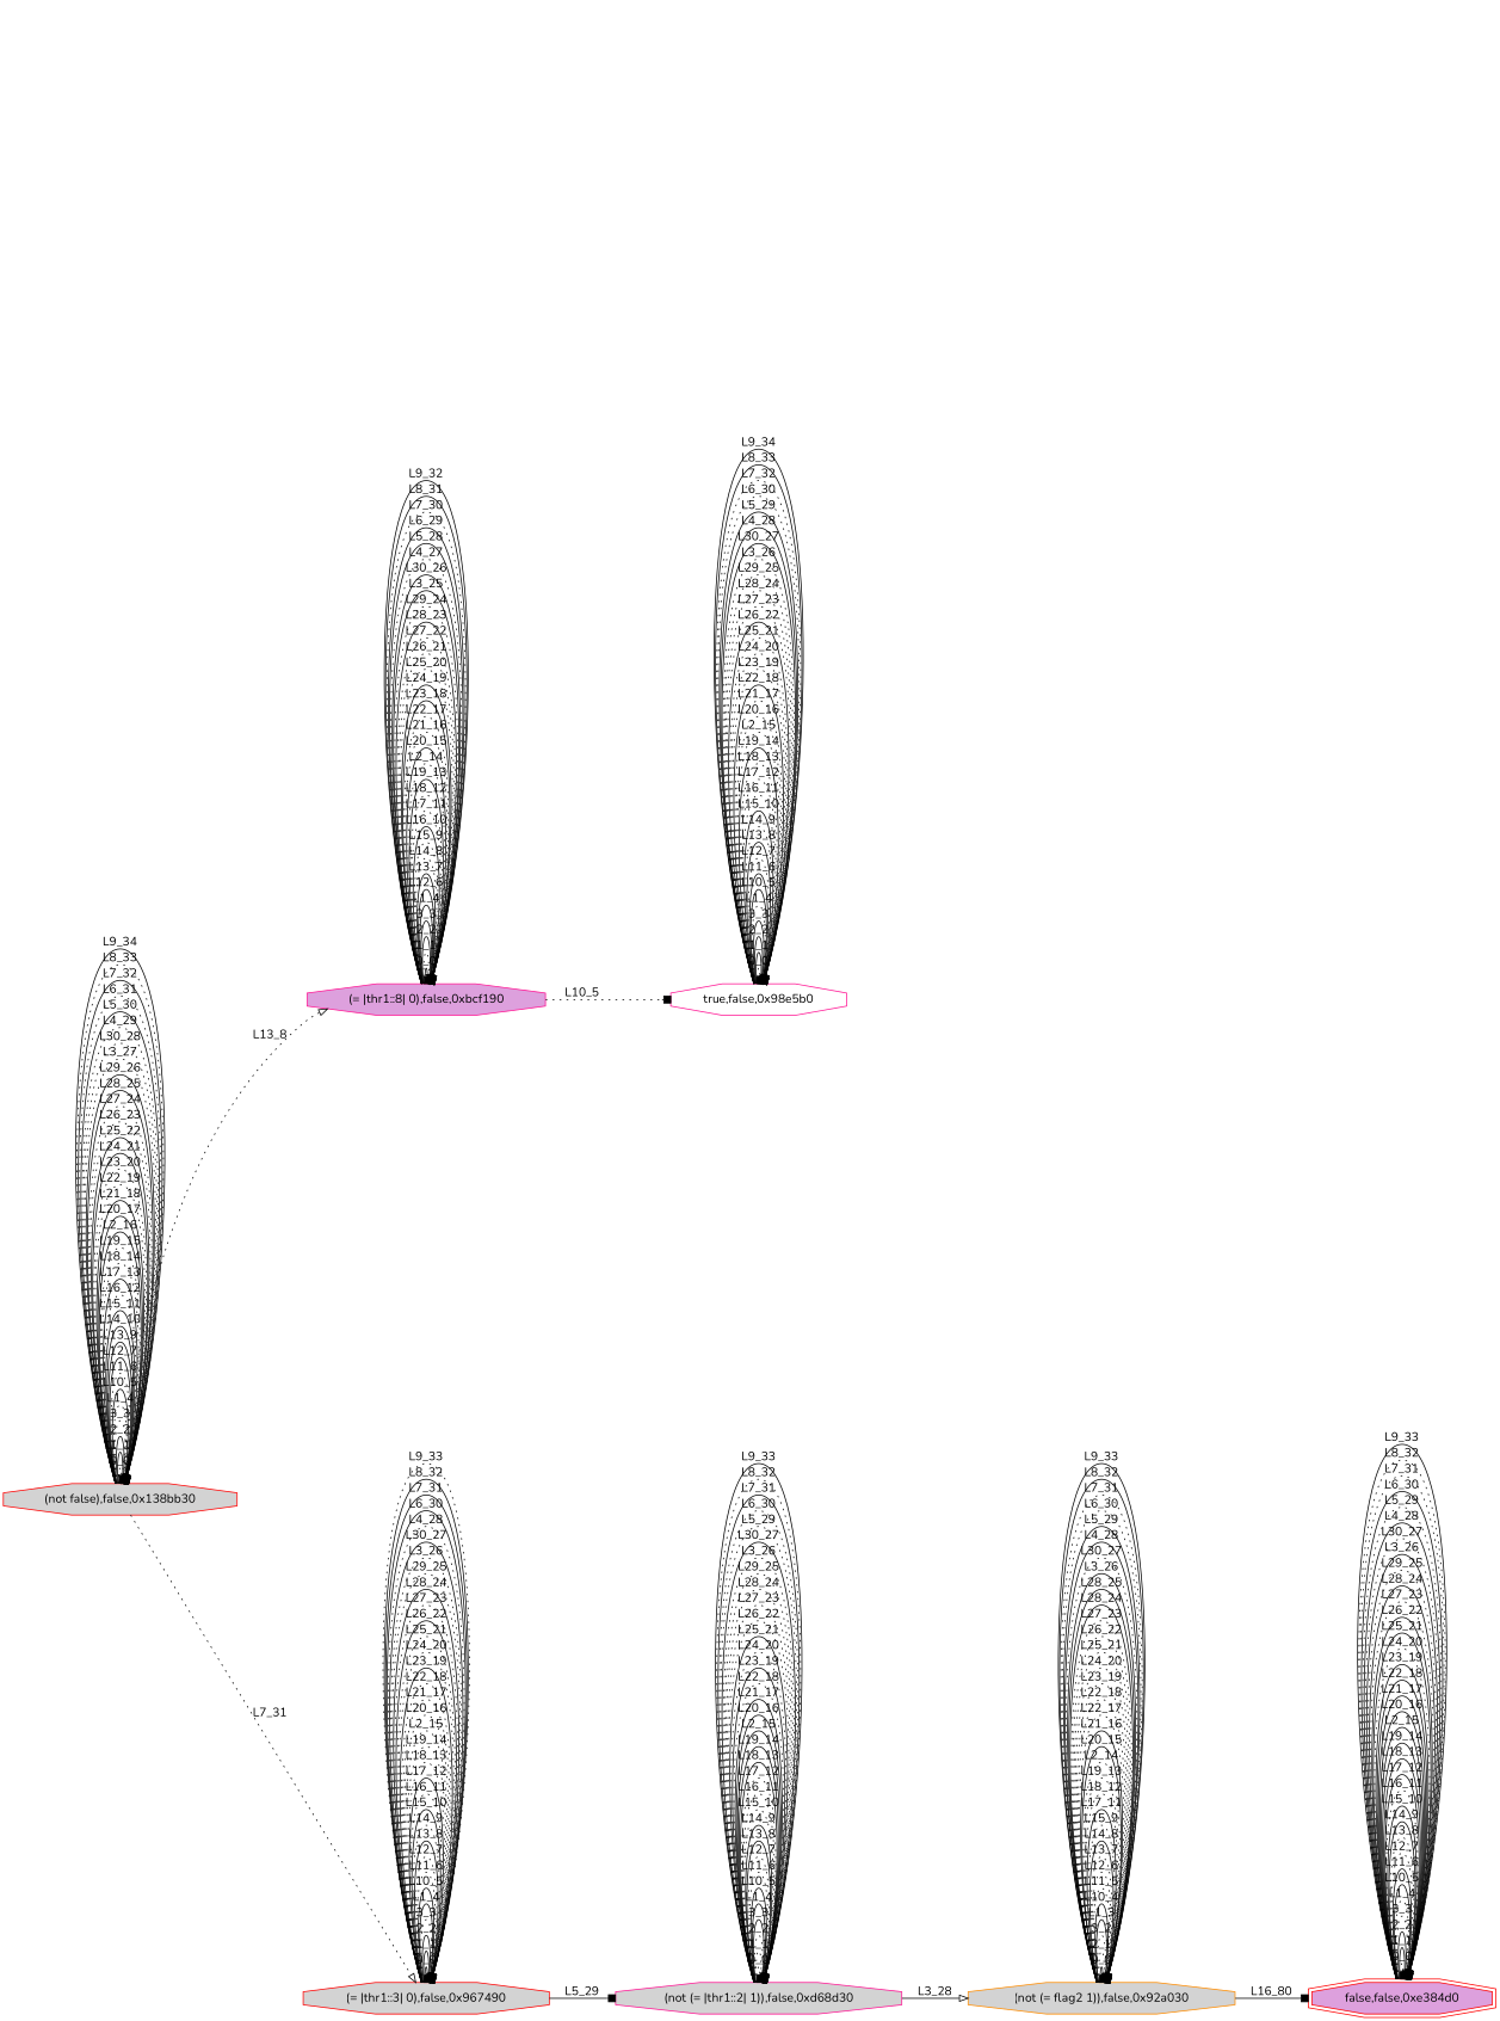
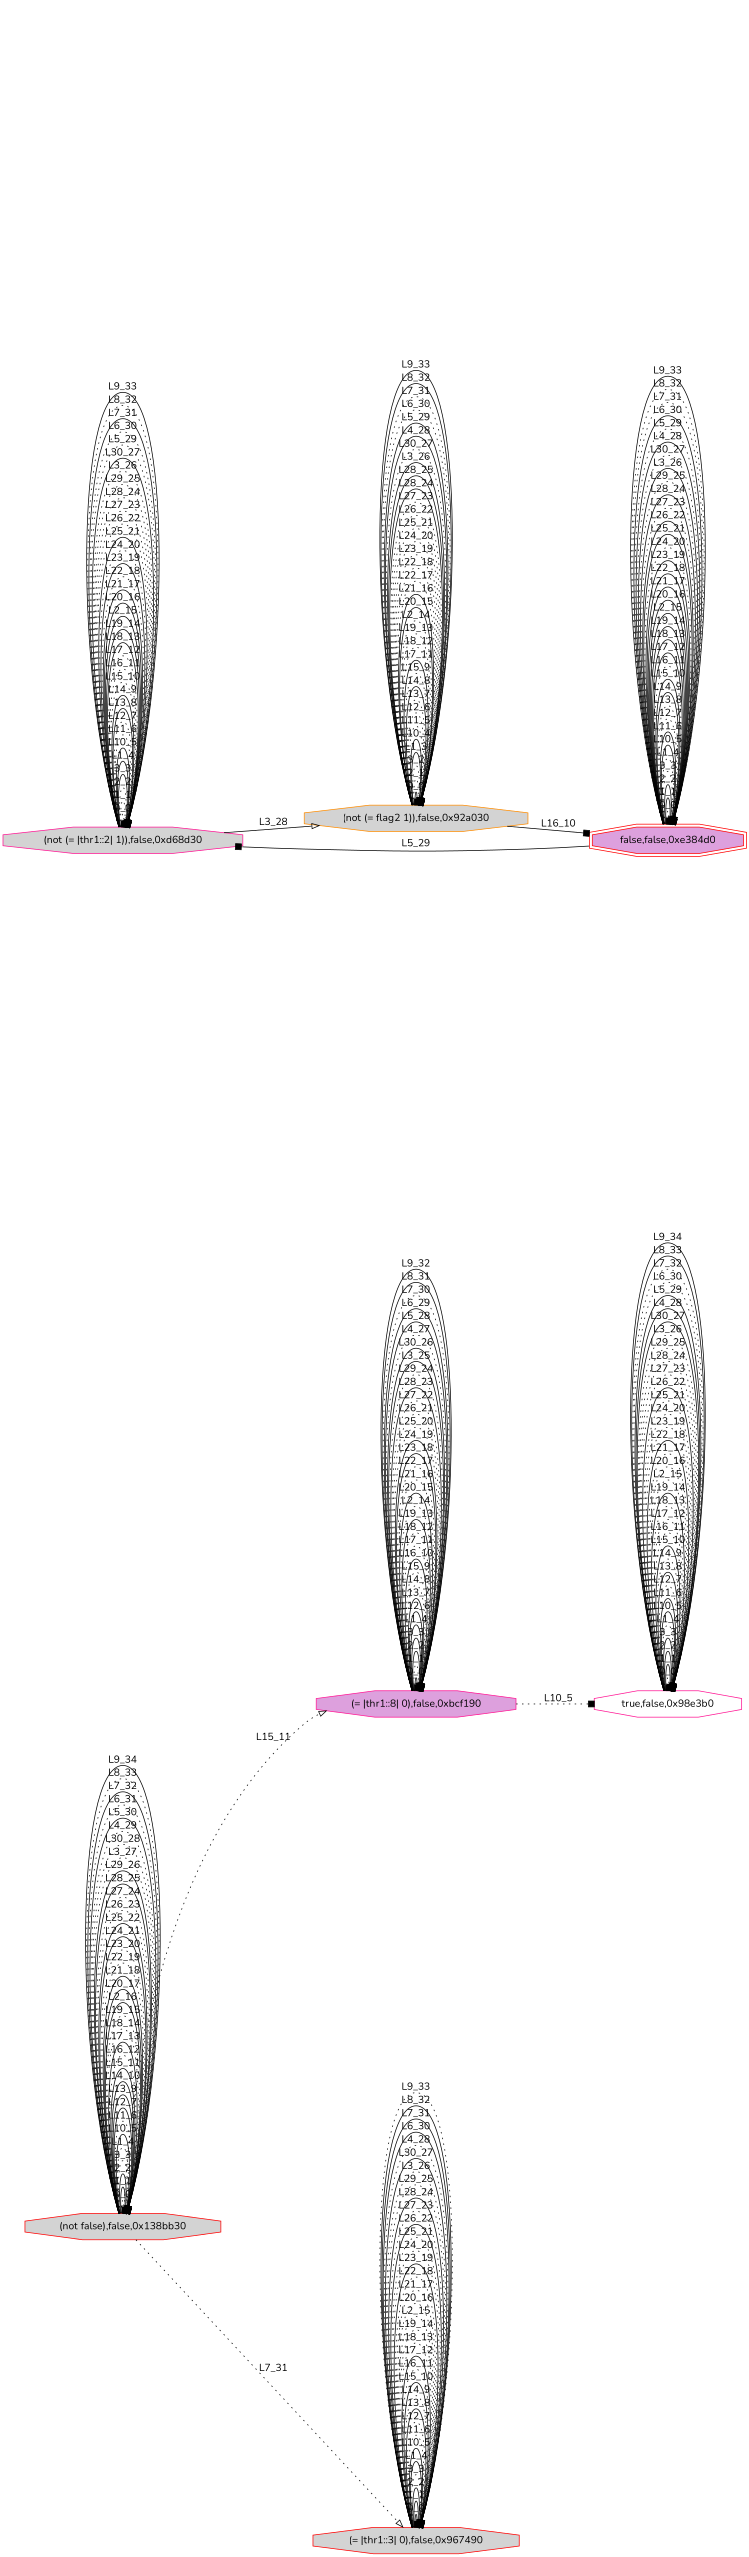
  digraph {
    fontname=Nunito
    rankdir=LR
    node [color=red fillcolor=lightgrey fontname=Nunito shape=octagon style=filled]
    edge [arrowhead=box fontname=Nunito style=dotted]
    n1 [label="(not false),false,0x138bb30"]
    n2 [color=deeppink fillcolor=plum label="(= |thr1::8| 0),false,0xbcf190"]
    n3 [label="(= |thr1::3| 0),false,0x967490"]
-   n4 [color=deeppink fillcolor=white label="true,false,0x98e5b0"]
+   n4 [color=deeppink fillcolor=white label="true,false,0x98e3b0"]
    n5 [color=deeppink label="(not (= |thr1::2| 1)),false,0xd68d30"]
    n6 [color=darkorange label="(not (= flag2 1)),false,0x92a030"]
    n7 [fillcolor=plum label="false,false,0xe384d0" shape=doubleoctagon]
    n1 -> n1 [arrowhead=onormal label="0_0"]
    n1 -> n1 [label="1_1" style=solid]
    n1 -> n1 [label="2_2" style=solid]
    n1 -> n1 [label="3_3"]
    n1 -> n1 [label=L1_4]
    n1 -> n1 [arrowhead=onormal label=L10_5 style=solid]
    n1 -> n1 [label=L11_6]
    n1 -> n1 [arrowhead=onormal label=L12_7 style=solid]
    n1 -> n1 [label=L13_9 style=solid]
    n1 -> n1 [arrowhead=onormal label=L14_10 style=solid]
    n1 -> n1 [arrowhead=onormal label=L15_11 style=solid]
    n1 -> n1 [arrowhead=onormal label=L16_12]
    n1 -> n1 [arrowhead=onormal label=L17_13 style=solid]
    n1 -> n1 [label=L18_14]
    n1 -> n1 [arrowhead=onormal label=L19_15]
    n1 -> n1 [arrowhead=onormal label=L2_16 style=solid]
    n1 -> n1 [arrowhead=onormal label=L20_17 style=solid]
    n1 -> n1 [arrowhead=onormal label=L21_18 style=solid]
    n1 -> n1 [arrowhead=onormal label=L22_19]
    n1 -> n1 [label=L23_20]
    n1 -> n1 [label=L24_21 style=solid]
    n1 -> n1 [label=L25_22 style=solid]
    n1 -> n1 [label=L26_23]
    n1 -> n1 [label=L27_24]
    n1 -> n1 [arrowhead=onormal label=L28_25 style=solid]
    n1 -> n1 [label=L29_26 style=solid]
    n1 -> n1 [arrowhead=onormal label=L3_27]
    n1 -> n1 [arrowhead=onormal label=L30_28]
    n1 -> n1 [label=L4_29]
    n1 -> n1 [arrowhead=onormal label=L5_30 style=solid]
    n1 -> n1 [arrowhead=onormal label=L6_31]
    n1 -> n1 [arrowhead=onormal label=L7_32 style=solid]
    n1 -> n1 [label=L8_33]
    n1 -> n1 [label=L9_34 style=solid]
-   n1 -> n2 [arrowhead=onormal label=L13_8]
+   n1 -> n2 [arrowhead=onormal label=L15_11]
    n1 -> n3 [arrowhead=onormal label=L7_31]
    n2 -> n2 [label="0_0" style=solid]
    n2 -> n2 [arrowhead=onormal label="1_1"]
    n2 -> n2 [arrowhead=onormal label="2_2" style=solid]
    n2 -> n2 [arrowhead=onormal label="3_3" style=solid]
    n2 -> n2 [label=L1_4 style=solid]
    n2 -> n2 [arrowhead=onormal label=L12_6 style=solid]
    n2 -> n2 [label=L13_7 style=solid]
    n2 -> n2 [label=L14_8]
    n2 -> n2 [label=L15_9]
    n2 -> n2 [arrowhead=onormal label=L16_10 style=solid]
    n2 -> n2 [label=L17_11]
    n2 -> n2 [arrowhead=onormal label=L18_12]
    n2 -> n2 [arrowhead=onormal label=L19_13 style=solid]
    n2 -> n2 [label=L2_14]
    n2 -> n2 [label=L20_15 style=solid]
    n2 -> n2 [arrowhead=onormal label=L21_16]
    n2 -> n2 [label=L22_17]
    n2 -> n2 [label=L23_18 style=solid]
    n2 -> n2 [label=L24_19 style=solid]
    n2 -> n2 [label=L25_20]
    n2 -> n2 [label=L26_21]
    n2 -> n2 [label=L27_22]
    n2 -> n2 [arrowhead=onormal label=L28_23 style=solid]
    n2 -> n2 [arrowhead=onormal label=L29_24]
    n2 -> n2 [arrowhead=onormal label=L3_25 style=solid]
    n2 -> n2 [arrowhead=onormal label=L30_26 style=solid]
    n2 -> n2 [label=L4_27]
    n2 -> n2 [arrowhead=onormal label=L5_28 style=solid]
    n2 -> n2 [label=L6_29 style=solid]
    n2 -> n2 [arrowhead=onormal label=L7_30]
    n2 -> n2 [arrowhead=onormal label=L8_31 style=solid]
    n2 -> n2 [arrowhead=onormal label=L9_32 style=solid]
    n2 -> n4 [label=L10_5]
    n3 -> n3 [label="0_0" style=solid]
    n3 -> n3 [label="1_1" style=solid]
    n3 -> n3 [arrowhead=onormal label="2_2" style=solid]
    n3 -> n3 [arrowhead=onormal label="3_3"]
    n3 -> n3 [arrowhead=onormal label=L1_4 style=solid]
    n3 -> n3 [label=L10_5 style=solid]
    n3 -> n3 [arrowhead=onormal label=L11_6]
    n3 -> n3 [arrowhead=onormal label=L12_7]
    n3 -> n3 [arrowhead=onormal label=L13_8 style=solid]
    n3 -> n3 [label=L14_9]
    n3 -> n3 [label=L15_10 style=solid]
    n3 -> n3 [arrowhead=onormal label=L16_11]
    n3 -> n3 [arrowhead=onormal label=L17_12 style=solid]
    n3 -> n3 [arrowhead=onormal label=L18_13]
    n3 -> n3 [arrowhead=onormal label=L19_14]
    n3 -> n3 [arrowhead=onormal label=L2_15]
    n3 -> n3 [arrowhead=onormal label=L20_16]
    n3 -> n3 [label=L21_17]
    n3 -> n3 [arrowhead=onormal label=L22_18]
    n3 -> n3 [label=L23_19 style=solid]
    n3 -> n3 [arrowhead=onormal label=L24_20]
    n3 -> n3 [arrowhead=onormal label=L25_21]
    n3 -> n3 [arrowhead=onormal label=L26_22 style=solid]
    n3 -> n3 [label=L27_23]
    n3 -> n3 [arrowhead=onormal label=L28_24 style=solid]
    n3 -> n3 [arrowhead=onormal label=L29_25]
    n3 -> n3 [label=L3_26]
    n3 -> n3 [arrowhead=onormal label=L30_27 style=solid]
    n3 -> n3 [arrowhead=onormal label=L4_28]
    n3 -> n3 [arrowhead=onormal label=L6_30 style=solid]
    n3 -> n3 [label=L7_31 style=solid]
    n3 -> n3 [arrowhead=onormal label=L8_32 style=solid]
    n3 -> n3 [arrowhead=onormal label=L9_33]
-   n3 -> n5 [label=L5_29 style=solid]
+   n7 -> n5 [label=L5_29 style=solid]
    n4 -> n4 [label="0_0"]
    n4 -> n4 [label="1_1" style=solid]
    n4 -> n4 [label="2_2" style=solid]
    n4 -> n4 [label="3_3" style=solid]
    n4 -> n4 [label=L1_4]
    n4 -> n4 [arrowhead=onormal label=L10_5 style=solid]
    n4 -> n4 [label=L11_6 style=solid]
    n4 -> n4 [arrowhead=onormal label=L12_7]
    n4 -> n4 [label=L13_8 style=solid]
    n4 -> n4 [arrowhead=onormal label=L14_9]
    n4 -> n4 [arrowhead=onormal label=L15_10 style=solid]
    n4 -> n4 [label=L16_11]
    n4 -> n4 [arrowhead=onormal label=L17_12]
    n4 -> n4 [label=L18_13]
    n4 -> n4 [label=L19_14 style=solid]
    n4 -> n4 [label=L2_15]
    n4 -> n4 [arrowhead=onormal label=L20_16]
    n4 -> n4 [arrowhead=onormal label=L21_17]
    n4 -> n4 [arrowhead=onormal label=L22_18 style=solid]
    n4 -> n4 [arrowhead=onormal label=L23_19]
    n4 -> n4 [arrowhead=onormal label=L24_20]
    n4 -> n4 [arrowhead=onormal label=L25_21]
    n4 -> n4 [label=L26_22 style=solid]
    n4 -> n4 [label=L27_23]
    n4 -> n4 [arrowhead=onormal label=L28_24]
    n4 -> n4 [label=L29_25]
    n4 -> n4 [label=L3_26]
    n4 -> n4 [arrowhead=onormal label=L30_27 style=solid]
    n4 -> n4 [label=L4_28 style=solid]
    n4 -> n4 [arrowhead=onormal label=L5_29 style=solid]
    n4 -> n4 [label=L6_30]
    n4 -> n4 [label=L7_32]
    n4 -> n4 [arrowhead=onormal label=L8_33 style=solid]
    n4 -> n4 [label=L9_34 style=solid]
    n5 -> n5 [label="0_0"]
    n5 -> n5 [label="1_1"]
    n5 -> n5 [label="2_2"]
    n5 -> n5 [label="3_3" style=solid]
    n5 -> n5 [label=L1_4 style=solid]
    n5 -> n5 [arrowhead=onormal label=L10_5 style=solid]
    n5 -> n5 [arrowhead=onormal label=L11_6]
    n5 -> n5 [label=L12_7]
    n5 -> n5 [arrowhead=onormal label=L13_8 style=solid]
    n5 -> n5 [label=L14_9 style=solid]
    n5 -> n5 [label=L15_10]
    n5 -> n5 [label=L16_11]
    n5 -> n5 [label=L17_12]
    n5 -> n5 [label=L18_13 style=solid]
    n5 -> n5 [label=L19_14 style=solid]
    n5 -> n5 [label=L2_15 style=solid]
    n5 -> n5 [arrowhead=onormal label=L20_16 style=solid]
    n5 -> n5 [label=L21_17 style=solid]
    n5 -> n5 [arrowhead=onormal label=L22_18]
    n5 -> n5 [arrowhead=onormal label=L23_19 style=solid]
    n5 -> n5 [label=L24_20]
    n5 -> n5 [label=L25_21 style=solid]
    n5 -> n5 [label=L26_22]
    n5 -> n5 [arrowhead=onormal label=L27_23]
    n5 -> n5 [arrowhead=onormal label=L28_24]
    n5 -> n5 [arrowhead=onormal label=L29_25]
    n5 -> n5 [label=L3_26]
    n5 -> n5 [label=L30_27 style=solid]
    n5 -> n5 [arrowhead=onormal label=L5_29]
    n5 -> n5 [label=L6_30]
    n5 -> n5 [arrowhead=onormal label=L7_31 style=solid]
    n5 -> n5 [arrowhead=onormal label=L8_32]
    n5 -> n5 [arrowhead=onormal label=L9_33 style=solid]
    n5 -> n6 [arrowhead=onormal label=L3_28 style=solid]
    n6 -> n6 [label="0_0" style=solid]
    n6 -> n6 [label="2_1"]
    n6 -> n6 [arrowhead=onormal label="3_2"]
    n6 -> n6 [arrowhead=onormal label=L1_3 style=solid]
    n6 -> n6 [arrowhead=onormal label=L10_4 style=solid]
    n6 -> n6 [arrowhead=onormal label=L11_5]
    n6 -> n6 [label=L12_6]
    n6 -> n6 [label=L13_7]
    n6 -> n6 [label=L14_8 style=solid]
    n6 -> n6 [label=L15_9]
    n6 -> n6 [arrowhead=onormal label=L17_11 style=solid]
    n6 -> n6 [label=L18_12]
    n6 -> n6 [label=L19_13]
    n6 -> n6 [arrowhead=onormal label=L2_14]
    n6 -> n6 [label=L20_15 style=solid]
    n6 -> n6 [label=L21_16 style=solid]
    n6 -> n6 [arrowhead=onormal label=L22_17]
    n6 -> n6 [label=L22_18]
    n6 -> n6 [label=L23_19]
    n6 -> n6 [label=L24_20]
    n6 -> n6 [arrowhead=onormal label=L25_21]
    n6 -> n6 [arrowhead=onormal label=L26_22]
    n6 -> n6 [arrowhead=onormal label=L27_23]
    n6 -> n6 [label=L28_24 style=solid]
    n6 -> n6 [arrowhead=onormal label=L28_25 style=solid]
    n6 -> n6 [label=L3_26 style=solid]
    n6 -> n6 [arrowhead=onormal label=L30_27]
    n6 -> n6 [arrowhead=onormal label=L4_28 style=solid]
    n6 -> n6 [arrowhead=onormal label=L5_29 style=solid]
    n6 -> n6 [label=L6_30]
    n6 -> n6 [arrowhead=onormal label=L7_31]
    n6 -> n6 [label=L8_32 style=solid]
    n6 -> n6 [label=L9_33 style=solid]
-   n6 -> n7 [label=L16_80 style=solid]
+   n6 -> n7 [label=L16_10 style=solid]
    n7 -> n7 [label="0_0"]
    n7 -> n7 [label="1_1" style=solid]
    n7 -> n7 [arrowhead=onormal label="2_2" style=solid]
    n7 -> n7 [label="3_3"]
    n7 -> n7 [label=L1_4]
    n7 -> n7 [label=L10_5 style=solid]
    n7 -> n7 [arrowhead=onormal label=L11_6 style=solid]
    n7 -> n7 [arrowhead=onormal label=L12_7]
    n7 -> n7 [label=L13_8]
    n7 -> n7 [arrowhead=onormal label=L14_9 style=solid]
    n7 -> n7 [label=L15_10 style=solid]
    n7 -> n7 [label=L16_11]
    n7 -> n7 [label=L17_12 style=solid]
    n7 -> n7 [label=L18_13 style=solid]
    n7 -> n7 [label=L19_14 style=solid]
    n7 -> n7 [label=L2_15 style=solid]
    n7 -> n7 [label=L20_16 style=solid]
    n7 -> n7 [arrowhead=onormal label=L21_17 style=solid]
    n7 -> n7 [label=L22_18 style=solid]
    n7 -> n7 [arrowhead=onormal label=L23_19 style=solid]
    n7 -> n7 [arrowhead=onormal label=L24_20]
    n7 -> n7 [label=L25_21 style=solid]
    n7 -> n7 [arrowhead=onormal label=L26_22 style=solid]
    n7 -> n7 [arrowhead=onormal label=L27_23]
    n7 -> n7 [arrowhead=onormal label=L28_24 style=solid]
    n7 -> n7 [arrowhead=onormal label=L29_25]
    n7 -> n7 [label=L3_26 style=solid]
    n7 -> n7 [arrowhead=onormal label=L30_27]
    n7 -> n7 [arrowhead=onormal label=L4_28 style=solid]
    n7 -> n7 [arrowhead=onormal label=L5_29]
    n7 -> n7 [label=L6_30 style=solid]
    n7 -> n7 [arrowhead=onormal label=L7_31]
    n7 -> n7 [label=L8_32]
    n7 -> n7 [label=L9_33 style=solid]
  }
